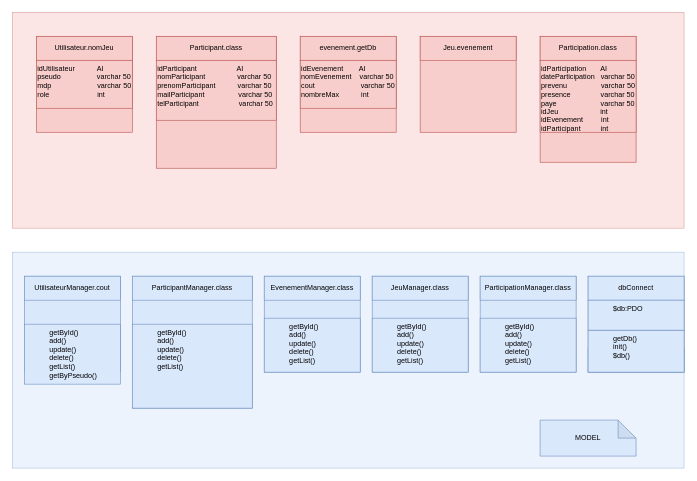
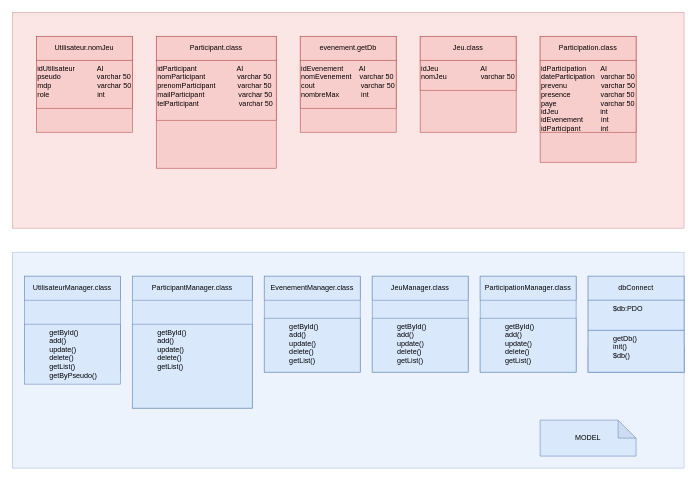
  <mxCell id="0" />
  <mxCell id="1" parent="0" />
  <mxCell id="2" value="" style="rounded=0;whiteSpace=wrap;html=1;fillColor=#f8cecc;strokeColor=#b85450;opacity=50;" parent="1" vertex="1"><mxGeometry x="20" y="20" width="1120" height="360" as="geometry" /></mxCell>
  <mxCell id="3" value="" style="rounded=0;whiteSpace=wrap;html=1;fillColor=#dae8fc;strokeColor=#6c8ebf;opacity=50;" parent="1" vertex="1"><mxGeometry x="20" y="420" width="1120" height="360" as="geometry" /></mxCell>
  <mxCell id="4" value="" style="rounded=0;whiteSpace=wrap;html=1;fillColor=#f8cecc;strokeColor=#b85450;" parent="1" vertex="1"><mxGeometry x="60" y="60" width="160" height="160" as="geometry" /></mxCell>
  <mxCell id="5" value="Utilisateur.nomJeu" style="rounded=0;whiteSpace=wrap;html=1;fillColor=#f8cecc;strokeColor=#b85450;" parent="1" vertex="1"><mxGeometry x="60" y="60" width="160" height="40" as="geometry" /></mxCell>
  <mxCell id="6" value="idUtilisateur&amp;nbsp; &amp;nbsp; &amp;nbsp; &amp;nbsp; &amp;nbsp; &amp;nbsp;AI&lt;br&gt;pseudo&amp;nbsp; &amp;nbsp; &amp;nbsp; &amp;nbsp; &amp;nbsp; &amp;nbsp; &amp;nbsp; &amp;nbsp; &amp;nbsp; varchar 50&lt;br&gt;mdp&amp;nbsp; &amp;nbsp; &amp;nbsp; &amp;nbsp; &amp;nbsp; &amp;nbsp; &amp;nbsp; &amp;nbsp; &amp;nbsp; &amp;nbsp; &amp;nbsp; &amp;nbsp;varchar 50&lt;br&gt;role&amp;nbsp; &amp;nbsp; &amp;nbsp; &amp;nbsp; &amp;nbsp; &amp;nbsp; &amp;nbsp; &amp;nbsp; &amp;nbsp; &amp;nbsp; &amp;nbsp; &amp;nbsp; int" style="rounded=0;whiteSpace=wrap;html=1;fillColor=#f8cecc;strokeColor=#b85450;align=left;verticalAlign=top;" parent="1" vertex="1"><mxGeometry x="60" y="100" width="160" height="80" as="geometry" /></mxCell>
  <mxCell id="7" value="" style="rounded=0;whiteSpace=wrap;html=1;fillColor=#f8cecc;strokeColor=#b85450;" parent="1" vertex="1"><mxGeometry x="260" y="60" width="200" height="220" as="geometry" /></mxCell>
  <mxCell id="8" value="Participant.class" style="rounded=0;whiteSpace=wrap;html=1;fillColor=#f8cecc;strokeColor=#b85450;" parent="1" vertex="1"><mxGeometry x="260" y="60" width="200" height="40" as="geometry" /></mxCell>
  <mxCell id="9" value="idParticipant&amp;nbsp; &amp;nbsp; &amp;nbsp; &amp;nbsp; &amp;nbsp; &amp;nbsp; &amp;nbsp; &amp;nbsp; &amp;nbsp; &amp;nbsp; AI&lt;br&gt;nomParticipant&amp;nbsp; &amp;nbsp; &amp;nbsp; &amp;nbsp; &amp;nbsp; &amp;nbsp; &amp;nbsp; &amp;nbsp; varchar 50&lt;br&gt;prenomParticipant&amp;nbsp; &amp;nbsp; &amp;nbsp; &amp;nbsp; &amp;nbsp; &amp;nbsp;varchar 50&lt;br&gt;mailParticipant&amp;nbsp; &amp;nbsp; &amp;nbsp; &amp;nbsp; &amp;nbsp; &amp;nbsp; &amp;nbsp; &amp;nbsp; &amp;nbsp;varchar 50&lt;br&gt;telParticipant&amp;nbsp; &amp;nbsp; &amp;nbsp; &amp;nbsp; &amp;nbsp; &amp;nbsp; &amp;nbsp; &amp;nbsp; &amp;nbsp; &amp;nbsp; varchar 50&lt;br&gt;" style="rounded=0;whiteSpace=wrap;html=1;fillColor=#f8cecc;strokeColor=#b85450;align=left;verticalAlign=top;" parent="1" vertex="1"><mxGeometry x="260" y="100" width="200" height="100" as="geometry" /></mxCell>
  <mxCell id="10" value="" style="rounded=0;whiteSpace=wrap;html=1;fillColor=#f8cecc;strokeColor=#b85450;" parent="1" vertex="1"><mxGeometry x="500" y="60" width="160" height="160" as="geometry" /></mxCell>
  <mxCell id="11" value="evenement.getDb" style="rounded=0;whiteSpace=wrap;html=1;fillColor=#f8cecc;strokeColor=#b85450;" parent="1" vertex="1"><mxGeometry x="500" y="60" width="160" height="40" as="geometry" /></mxCell>
  <mxCell id="12" value="idE&lt;span style=&quot;text-align: center&quot;&gt;venement&lt;/span&gt;&amp;nbsp; &amp;nbsp; &amp;nbsp; &amp;nbsp; AI&lt;br&gt;nomE&lt;span style=&quot;text-align: center&quot;&gt;venement&lt;/span&gt;&amp;nbsp; &amp;nbsp; varchar 50&lt;br&gt;cout&amp;nbsp; &amp;nbsp; &amp;nbsp; &amp;nbsp; &amp;nbsp; &amp;nbsp; &amp;nbsp; &amp;nbsp; &amp;nbsp; &amp;nbsp; &amp;nbsp; &amp;nbsp;varchar 50&lt;br&gt;nombreMax&amp;nbsp; &amp;nbsp; &amp;nbsp; &amp;nbsp; &amp;nbsp; &amp;nbsp;int" style="rounded=0;whiteSpace=wrap;html=1;fillColor=#f8cecc;strokeColor=#b85450;align=left;verticalAlign=top;" parent="1" vertex="1"><mxGeometry x="500" y="100" width="160" height="80" as="geometry" /></mxCell>
  <mxCell id="13" value="" style="rounded=0;whiteSpace=wrap;html=1;fillColor=#f8cecc;strokeColor=#b85450;" parent="1" vertex="1"><mxGeometry x="700" y="60" width="160" height="160" as="geometry" /></mxCell>
- <mxCell id="14" value="Jeu.evenement" style="rounded=0;whiteSpace=wrap;html=1;fillColor=#f8cecc;strokeColor=#b85450;" parent="1" vertex="1"><mxGeometry x="700" y="60" width="160" height="40" as="geometry" /></mxCell>
+ <mxCell id="14" value="Jeu.class" style="rounded=0;whiteSpace=wrap;html=1;fillColor=#f8cecc;strokeColor=#b85450;" parent="1" vertex="1"><mxGeometry x="700" y="60" width="160" height="40" as="geometry" /></mxCell>
+ <mxCell id="15" value="idJeu&amp;nbsp; &amp;nbsp; &amp;nbsp; &amp;nbsp; &amp;nbsp; &amp;nbsp; &amp;nbsp; &amp;nbsp; &amp;nbsp; &amp;nbsp; &amp;nbsp;AI&lt;br&gt;nomJeu&amp;nbsp; &amp;nbsp; &amp;nbsp; &amp;nbsp; &amp;nbsp; &amp;nbsp; &amp;nbsp; &amp;nbsp; &amp;nbsp;varchar 50" style="rounded=0;whiteSpace=wrap;html=1;fillColor=#f8cecc;strokeColor=#b85450;align=left;verticalAlign=top;" parent="1" vertex="1"><mxGeometry x="700" y="100" width="160" height="50" as="geometry" /></mxCell>
  <mxCell id="16" value="" style="rounded=0;whiteSpace=wrap;html=1;fillColor=#f8cecc;strokeColor=#b85450;" parent="1" vertex="1"><mxGeometry x="900" y="60" width="160" height="210" as="geometry" /></mxCell>
  <mxCell id="17" value="Participation.class" style="rounded=0;whiteSpace=wrap;html=1;fillColor=#f8cecc;strokeColor=#b85450;" parent="1" vertex="1"><mxGeometry x="900" y="60" width="160" height="40" as="geometry" /></mxCell>
  <mxCell id="18" value="id&lt;span style=&quot;text-align: center&quot;&gt;Participation&lt;/span&gt;&amp;nbsp; &amp;nbsp; &amp;nbsp; &amp;nbsp;AI&lt;br&gt;date&lt;span style=&quot;text-align: center&quot;&gt;Participation&amp;nbsp; &amp;nbsp;&lt;/span&gt;varchar 50&lt;br&gt;prevenu&amp;nbsp; &amp;nbsp; &amp;nbsp; &amp;nbsp; &amp;nbsp; &amp;nbsp; &amp;nbsp; &amp;nbsp; &amp;nbsp;varchar 50&lt;br&gt;presence&amp;nbsp; &amp;nbsp; &amp;nbsp; &amp;nbsp; &amp;nbsp; &amp;nbsp; &amp;nbsp; &amp;nbsp;varchar 50&lt;br&gt;paye&amp;nbsp; &amp;nbsp; &amp;nbsp; &amp;nbsp; &amp;nbsp; &amp;nbsp; &amp;nbsp; &amp;nbsp; &amp;nbsp; &amp;nbsp; &amp;nbsp; varchar 50&lt;br&gt;idJeu&amp;nbsp; &amp;nbsp; &amp;nbsp; &amp;nbsp; &amp;nbsp; &amp;nbsp; &amp;nbsp; &amp;nbsp; &amp;nbsp; &amp;nbsp; &amp;nbsp;int&lt;br&gt;idE&lt;span style=&quot;text-align: center&quot;&gt;venement&lt;/span&gt;&amp;nbsp; &amp;nbsp; &amp;nbsp; &amp;nbsp;&amp;nbsp; int&lt;br&gt;idParticipant&amp;nbsp; &amp;nbsp; &amp;nbsp; &amp;nbsp; &amp;nbsp; int&lt;br&gt;" style="rounded=0;whiteSpace=wrap;html=1;fillColor=#f8cecc;strokeColor=#b85450;align=left;verticalAlign=top;" parent="1" vertex="1"><mxGeometry x="900" y="100" width="160" height="120" as="geometry" /></mxCell>
  <mxCell id="19" style="edgeStyle=orthogonalEdgeStyle;rounded=0;orthogonalLoop=1;jettySize=auto;html=1;exitX=0.5;exitY=1;exitDx=0;exitDy=0;" parent="1" source="7" target="7" edge="1"><mxGeometry relative="1" as="geometry" /></mxCell>
  <mxCell id="20" value="" style="rounded=0;whiteSpace=wrap;html=1;fillColor=#dae8fc;strokeColor=#6c8ebf;" parent="1" vertex="1"><mxGeometry x="40" y="460" width="160" height="160" as="geometry" /></mxCell>
- <mxCell id="21" value="UtilisateurManager.cout" style="rounded=0;whiteSpace=wrap;html=1;fillColor=#dae8fc;strokeColor=#6c8ebf;" parent="1" vertex="1"><mxGeometry x="40" y="460" width="160" height="40" as="geometry" /></mxCell>
+ <mxCell id="21" value="UtilisateurManager.class" style="rounded=0;whiteSpace=wrap;html=1;fillColor=#dae8fc;strokeColor=#6c8ebf;" parent="1" vertex="1"><mxGeometry x="40" y="460" width="160" height="40" as="geometry" /></mxCell>
  <mxCell id="22" value="" style="rounded=0;whiteSpace=wrap;html=1;fillColor=#dae8fc;strokeColor=#6c8ebf;" parent="1" vertex="1"><mxGeometry x="220" y="460" width="200" height="220" as="geometry" /></mxCell>
  <mxCell id="23" value="ParticipantManager.class" style="rounded=0;whiteSpace=wrap;html=1;fillColor=#dae8fc;strokeColor=#6c8ebf;" parent="1" vertex="1"><mxGeometry x="220" y="460" width="200" height="40" as="geometry" /></mxCell>
  <mxCell id="24" value="" style="rounded=0;whiteSpace=wrap;html=1;fillColor=#dae8fc;strokeColor=#6c8ebf;" parent="1" vertex="1"><mxGeometry x="440" y="460" width="160" height="160" as="geometry" /></mxCell>
  <mxCell id="25" value="EvenementManager.class" style="rounded=0;whiteSpace=wrap;html=1;fillColor=#dae8fc;strokeColor=#6c8ebf;" parent="1" vertex="1"><mxGeometry x="440" y="460" width="160" height="40" as="geometry" /></mxCell>
  <mxCell id="26" value="" style="rounded=0;whiteSpace=wrap;html=1;fillColor=#dae8fc;strokeColor=#6c8ebf;" parent="1" vertex="1"><mxGeometry x="620" y="460" width="160" height="160" as="geometry" /></mxCell>
  <mxCell id="27" value="JeuManager.class" style="rounded=0;whiteSpace=wrap;html=1;fillColor=#dae8fc;strokeColor=#6c8ebf;" parent="1" vertex="1"><mxGeometry x="620" y="460" width="160" height="40" as="geometry" /></mxCell>
  <mxCell id="28" value="" style="rounded=0;whiteSpace=wrap;html=1;fillColor=#dae8fc;strokeColor=#6c8ebf;" parent="1" vertex="1"><mxGeometry x="800" y="460" width="160" height="160" as="geometry" /></mxCell>
  <mxCell id="29" value="ParticipationManager.class" style="rounded=0;whiteSpace=wrap;html=1;fillColor=#dae8fc;strokeColor=#6c8ebf;" parent="1" vertex="1"><mxGeometry x="800" y="460" width="160" height="40" as="geometry" /></mxCell>
  <mxCell id="30" value="&lt;blockquote style=&quot;margin: 0 0 0 40px ; border: none ; padding: 0px&quot;&gt;getById()&lt;br&gt;add()&lt;br&gt;update()&lt;br&gt;delete()&lt;br&gt;getList()&lt;br&gt;getByPseudo()&lt;/blockquote&gt;" style="rounded=0;whiteSpace=wrap;html=1;fillColor=#dae8fc;strokeColor=#6c8ebf;align=left;verticalAlign=top;" parent="1" vertex="1"><mxGeometry x="40" y="540" width="160" height="100" as="geometry" /></mxCell>
  <mxCell id="31" value="&lt;blockquote style=&quot;margin: 0 0 0 40px ; border: none ; padding: 0px&quot;&gt;getById()&lt;br&gt;add()&lt;br&gt;update()&lt;br&gt;delete()&lt;br&gt;getList()&lt;br&gt;&lt;br&gt;&lt;/blockquote&gt;" style="rounded=0;whiteSpace=wrap;html=1;fillColor=#dae8fc;strokeColor=#6c8ebf;align=left;verticalAlign=top;" parent="1" vertex="1"><mxGeometry x="220" y="540" width="200" height="140" as="geometry" /></mxCell>
  <mxCell id="32" value="&lt;blockquote style=&quot;margin: 0 0 0 40px ; border: none ; padding: 0px&quot;&gt;getById()&lt;br&gt;add()&lt;br&gt;update()&lt;br&gt;delete()&lt;br&gt;getList()&lt;br&gt;&lt;br&gt;&lt;/blockquote&gt;" style="rounded=0;whiteSpace=wrap;html=1;fillColor=#dae8fc;strokeColor=#6c8ebf;align=left;verticalAlign=top;" parent="1" vertex="1"><mxGeometry x="440" y="530" width="160" height="90" as="geometry" /></mxCell>
  <mxCell id="33" value="&lt;blockquote style=&quot;margin: 0 0 0 40px ; border: none ; padding: 0px&quot;&gt;getById()&lt;br&gt;add()&lt;br&gt;update()&lt;br&gt;delete()&lt;br&gt;getList()&lt;br&gt;&lt;br&gt;&lt;/blockquote&gt;" style="rounded=0;whiteSpace=wrap;html=1;fillColor=#dae8fc;strokeColor=#6c8ebf;align=left;verticalAlign=top;" parent="1" vertex="1"><mxGeometry x="620" y="530" width="160" height="90" as="geometry" /></mxCell>
  <mxCell id="34" value="&lt;blockquote style=&quot;margin: 0 0 0 40px ; border: none ; padding: 0px&quot;&gt;getById()&lt;br&gt;add()&lt;br&gt;update()&lt;br&gt;delete()&lt;br&gt;getList()&lt;br&gt;&lt;br&gt;&lt;/blockquote&gt;" style="rounded=0;whiteSpace=wrap;html=1;fillColor=#dae8fc;strokeColor=#6c8ebf;align=left;verticalAlign=top;" parent="1" vertex="1"><mxGeometry x="800" y="530" width="160" height="90" as="geometry" /></mxCell>
  <mxCell id="35" value="" style="rounded=0;whiteSpace=wrap;html=1;fillColor=#dae8fc;strokeColor=#6c8ebf;" parent="1" vertex="1"><mxGeometry x="980" y="460" width="160" height="160" as="geometry" /></mxCell>
  <mxCell id="36" value="dbConnect" style="rounded=0;whiteSpace=wrap;html=1;fillColor=#dae8fc;strokeColor=#6c8ebf;" parent="1" vertex="1"><mxGeometry x="980" y="460" width="160" height="40" as="geometry" /></mxCell>
  <mxCell id="37" value="ParticipationManager.class" style="rounded=0;whiteSpace=wrap;html=1;fillColor=#dae8fc;strokeColor=#6c8ebf;" parent="1" vertex="1"><mxGeometry x="980" y="580" width="160" height="40" as="geometry" /></mxCell>
  <mxCell id="38" value="&lt;blockquote style=&quot;margin: 0 0 0 40px ; border: none ; padding: 0px&quot;&gt;getDb()&lt;/blockquote&gt;&lt;blockquote style=&quot;margin: 0 0 0 40px ; border: none ; padding: 0px&quot;&gt;init()&lt;/blockquote&gt;&lt;blockquote style=&quot;margin: 0 0 0 40px ; border: none ; padding: 0px&quot;&gt;$db()&lt;/blockquote&gt;" style="rounded=0;whiteSpace=wrap;html=1;fillColor=#dae8fc;strokeColor=#6c8ebf;align=left;verticalAlign=top;" parent="1" vertex="1"><mxGeometry x="980" y="550" width="160" height="70" as="geometry" /></mxCell>
  <mxCell id="39" value="&lt;blockquote style=&quot;margin: 0 0 0 40px ; border: none ; padding: 0px&quot;&gt;$db:PDO&lt;/blockquote&gt;" style="rounded=0;whiteSpace=wrap;html=1;fillColor=#dae8fc;strokeColor=#6c8ebf;align=left;verticalAlign=top;" parent="1" vertex="1"><mxGeometry x="980" y="500" width="160" height="50" as="geometry" /></mxCell>
  <mxCell id="40" value="MODEL" style="shape=note;whiteSpace=wrap;html=1;backgroundOutline=1;darkOpacity=0.05;fillColor=#dae8fc;strokeColor=#6c8ebf;" parent="1" vertex="1"><mxGeometry x="900" y="700" width="160" height="60" as="geometry" /></mxCell>
